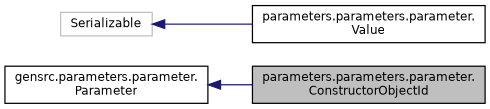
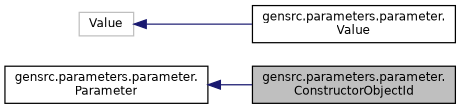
  digraph {
    rankdir=LR
    node [color=black fillcolor=white fontname=Helvetica fontsize=10 shape=record style=filled]
    edge [color=midnightblue dir=back fontname=Helvetica fontsize=10 labelfontname=Helvetica labelfontsize=10 style=solid]
-   n1 [fillcolor=grey75 fontcolor=black height=0.2 label="parameters.parameters.parameter.\lConstructorObjectId" width=0.4]
+   n1 [fillcolor=grey75 fontcolor=black height=0.2 label="gensrc.parameters.parameter.\lConstructorObjectId" width=0.4]
    n2 [height=0.2 label="gensrc.parameters.parameter.\lParameter" width=0.4]
-   n3 [height=0.2 label="parameters.parameters.parameter.\lValue" width=0.4]
-   n4 [color=grey75 height=0.2 label=Serializable width=0.4]
+   n3 [height=0.2 label="gensrc.parameters.parameter.\lValue" width=0.4]
+   n4 [color=grey75 height=0.2 label=Value width=0.4]
    n2 -> n1
    n4 -> n3
  }
